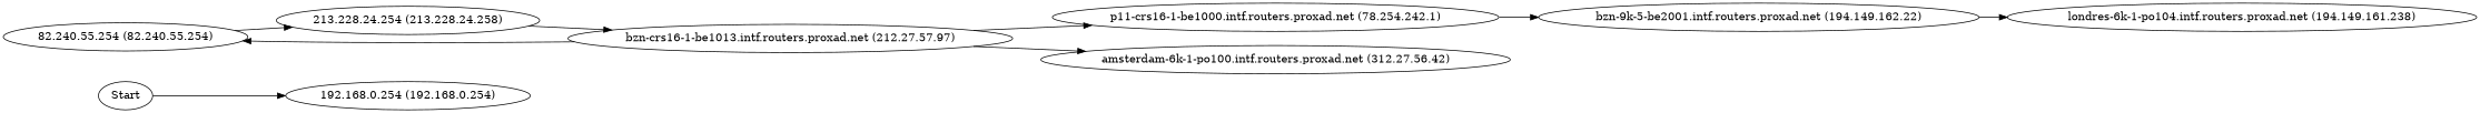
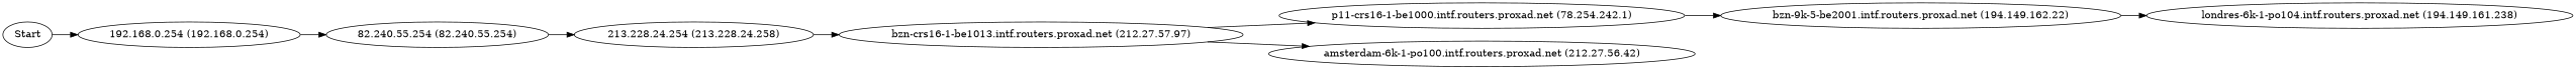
  digraph {
    rankdir=LR
    Start
    "192.168.0.254 (192.168.0.254)"
    "82.240.55.254 (82.240.55.254)"
    n4 [label="213.228.24.254 (213.228.24.258)"]
    "bzn-crs16-1-be1013.intf.routers.proxad.net (212.27.57.97)"
    n6 [label="p11-crs16-1-be1000.intf.routers.proxad.net (78.254.242.1)"]
-   "amsterdam-6k-1-po100.intf.routers.proxad.net (212.27.56.42)" [label="amsterdam-6k-1-po100.intf.routers.proxad.net (312.27.56.42)"]
+   "amsterdam-6k-1-po100.intf.routers.proxad.net (212.27.56.42)"
    "bzn-9k-5-be2001.intf.routers.proxad.net (194.149.162.22)"
    "londres-6k-1-po104.intf.routers.proxad.net (194.149.161.238)"
    Start -> "192.168.0.254 (192.168.0.254)"
-   "bzn-crs16-1-be1013.intf.routers.proxad.net (212.27.57.97)" -> "82.240.55.254 (82.240.55.254)"
+   "192.168.0.254 (192.168.0.254)" -> "82.240.55.254 (82.240.55.254)"
    "82.240.55.254 (82.240.55.254)" -> n4
    n4 -> "bzn-crs16-1-be1013.intf.routers.proxad.net (212.27.57.97)"
    "bzn-crs16-1-be1013.intf.routers.proxad.net (212.27.57.97)" -> n6
    "bzn-crs16-1-be1013.intf.routers.proxad.net (212.27.57.97)" -> "amsterdam-6k-1-po100.intf.routers.proxad.net (212.27.56.42)"
    n6 -> "bzn-9k-5-be2001.intf.routers.proxad.net (194.149.162.22)"
    "bzn-9k-5-be2001.intf.routers.proxad.net (194.149.162.22)" -> "londres-6k-1-po104.intf.routers.proxad.net (194.149.161.238)"
  }
